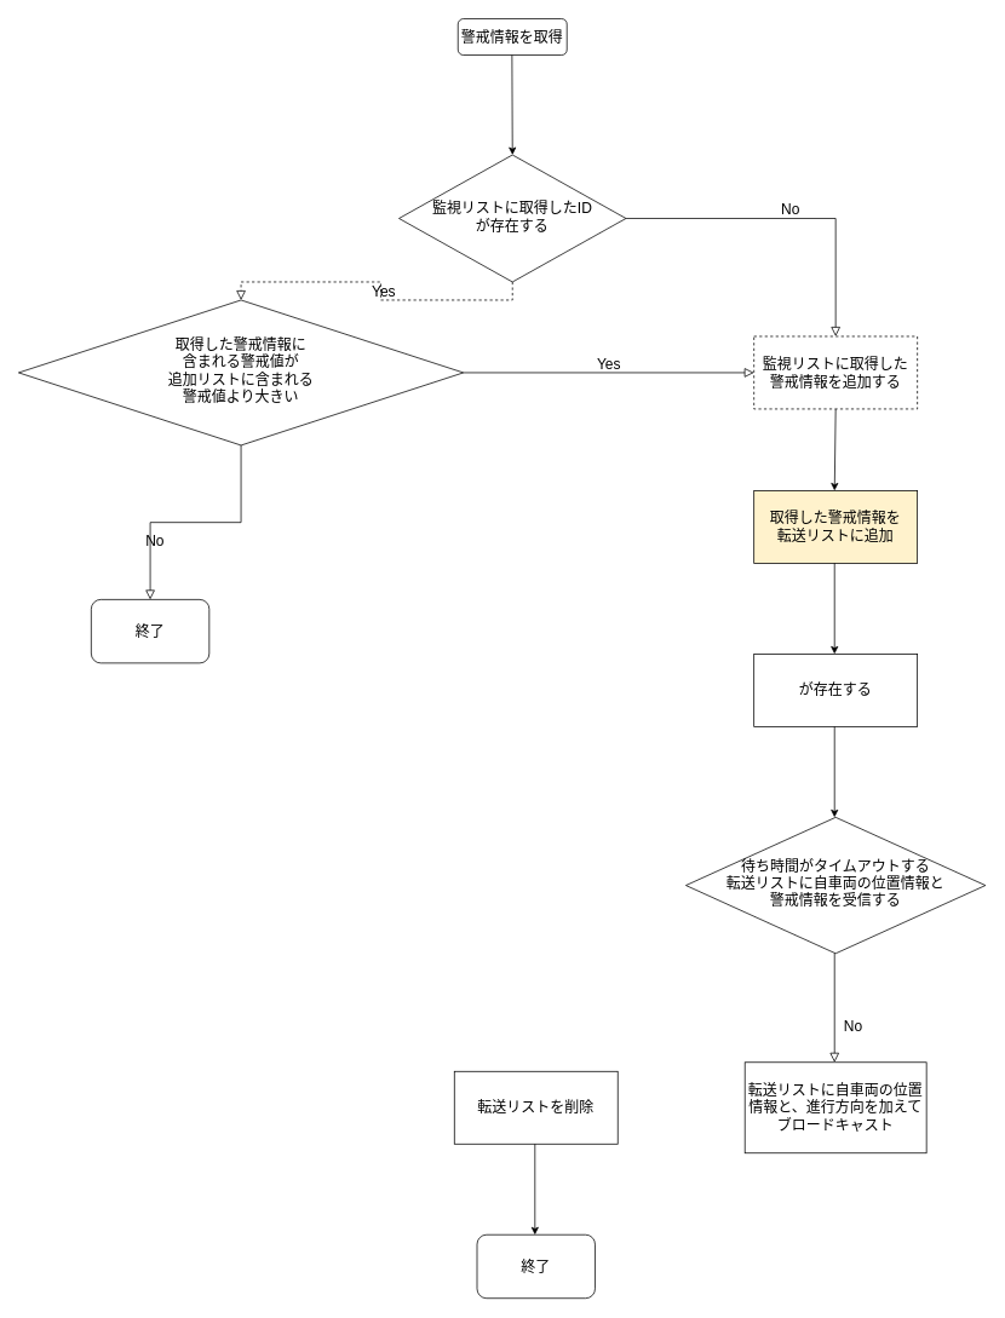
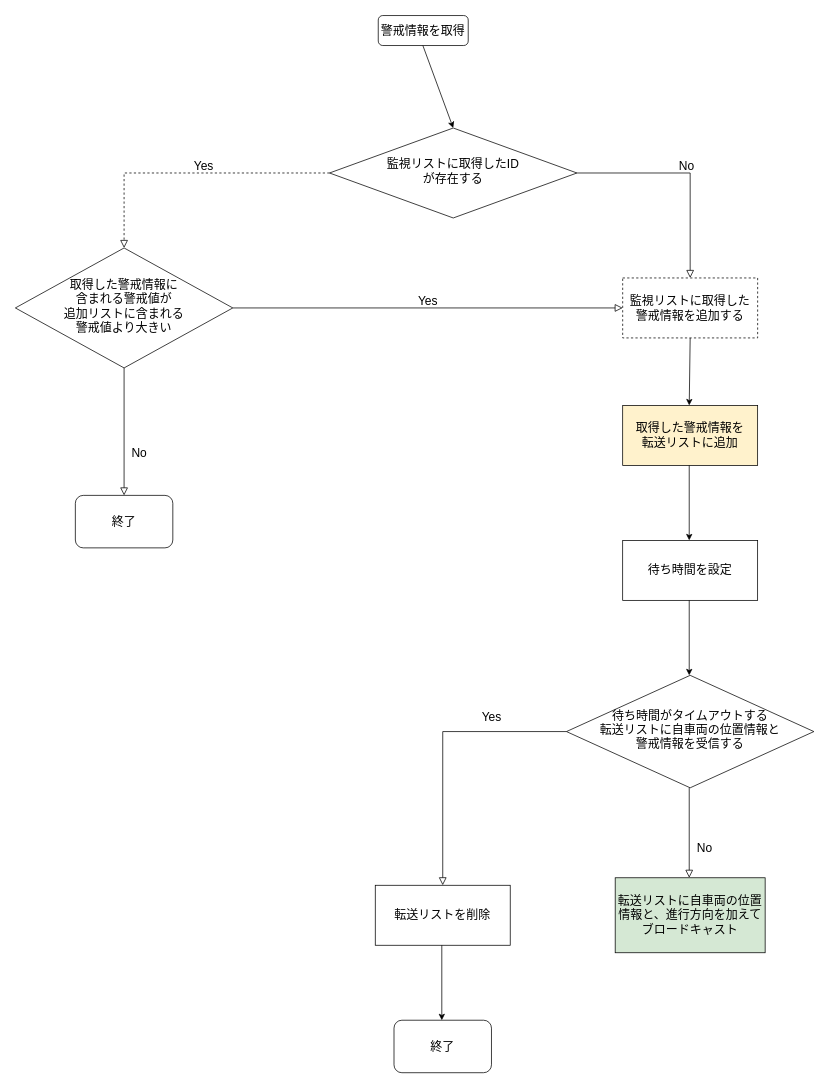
  <mxCell id="0" />
  <mxCell id="1" parent="0" />
  <mxCell id="2" value="&lt;font style=&quot;font-size: 16px&quot;&gt;警戒情報を取得&lt;/font&gt;" style="rounded=1;whiteSpace=wrap;html=1;fontSize=12;glass=0;strokeWidth=1;shadow=0;" parent="1" vertex="1"><mxGeometry x="504" y="20" width="120" height="40" as="geometry" /></mxCell>
  <mxCell id="3" value="Yes" style="rounded=0;html=1;jettySize=auto;orthogonalLoop=1;fontSize=16;endArrow=block;endFill=0;endSize=8;strokeWidth=1;shadow=0;labelBackgroundColor=none;edgeStyle=orthogonalEdgeStyle;dashed=1;" parent="1" source="5" target="8" edge="1"><mxGeometry x="-0.1" y="-10" relative="1" as="geometry"><mxPoint as="offset" /></mxGeometry></mxCell>
  <mxCell id="4" value="No" style="edgeStyle=orthogonalEdgeStyle;rounded=0;html=1;jettySize=auto;orthogonalLoop=1;fontSize=16;endArrow=block;endFill=0;endSize=8;strokeWidth=1;shadow=0;labelBackgroundColor=none;entryX=0.5;entryY=0;entryDx=0;entryDy=0;" parent="1" source="5" edge="1" target="10"><mxGeometry y="10" relative="1" as="geometry"><mxPoint as="offset" /><mxPoint x="919.882" y="330" as="targetPoint" /></mxGeometry></mxCell>
- <mxCell id="5" value="&lt;font style=&quot;font-size: 16px&quot;&gt;監視リストに取得したID&lt;br&gt;が存在する&lt;/font&gt;" style="rhombus;whiteSpace=wrap;html=1;shadow=0;fontFamily=Helvetica;fontSize=12;align=center;strokeWidth=1;spacing=6;spacingTop=-4;" parent="1" vertex="1"><mxGeometry x="439" y="170" width="250" height="140" as="geometry" /></mxCell>
+ <mxCell id="5" value="&lt;font style=&quot;font-size: 16px&quot;&gt;監視リストに取得したID&lt;br&gt;が存在する&lt;/font&gt;" style="rhombus;whiteSpace=wrap;html=1;shadow=0;fontFamily=Helvetica;fontSize=12;align=center;strokeWidth=1;spacing=6;spacingTop=-4;" parent="1" vertex="1"><mxGeometry x="439" y="170" width="330" height="120" as="geometry" /></mxCell>
  <mxCell id="6" value="No" style="rounded=0;html=1;jettySize=auto;orthogonalLoop=1;fontSize=16;endArrow=block;endFill=0;endSize=8;strokeWidth=1;shadow=0;labelBackgroundColor=none;edgeStyle=orthogonalEdgeStyle;" parent="1" source="8" target="9" edge="1"><mxGeometry x="0.333" y="20" relative="1" as="geometry"><mxPoint as="offset" /></mxGeometry></mxCell>
  <mxCell id="7" value="Yes" style="edgeStyle=orthogonalEdgeStyle;rounded=0;html=1;jettySize=auto;orthogonalLoop=1;fontSize=16;endArrow=block;endFill=0;endSize=8;strokeWidth=1;shadow=0;labelBackgroundColor=none;entryX=0;entryY=0.5;entryDx=0;entryDy=0;" parent="1" source="8" edge="1" target="10"><mxGeometry y="10" relative="1" as="geometry"><mxPoint as="offset" /><mxPoint x="827" y="540" as="targetPoint" /></mxGeometry></mxCell>
- <mxCell id="8" value="&lt;font style=&quot;font-size: 16px&quot;&gt;取得した警戒情報に&lt;br&gt;含まれる警戒値が&lt;br&gt;追加リストに含まれる&lt;br&gt;警戒値より大きい&lt;/font&gt;" style="rhombus;whiteSpace=wrap;html=1;shadow=0;fontFamily=Helvetica;fontSize=12;align=center;strokeWidth=1;spacing=6;spacingTop=-4;" parent="1" vertex="1"><mxGeometry x="20" y="330" width="490" height="160" as="geometry" /></mxCell>
+ <mxCell id="8" value="&lt;font style=&quot;font-size: 16px&quot;&gt;取得した警戒情報に&lt;br&gt;含まれる警戒値が&lt;br&gt;追加リストに含まれる&lt;br&gt;警戒値より大きい&lt;/font&gt;" style="rhombus;whiteSpace=wrap;html=1;shadow=0;fontFamily=Helvetica;fontSize=12;align=center;strokeWidth=1;spacing=6;spacingTop=-4;" parent="1" vertex="1"><mxGeometry x="20" y="330" width="290" height="160" as="geometry" /></mxCell>
  <mxCell id="9" value="&lt;font style=&quot;font-size: 16px&quot;&gt;終了&lt;/font&gt;" style="rounded=1;whiteSpace=wrap;html=1;fontSize=12;glass=0;strokeWidth=1;shadow=0;" parent="1" vertex="1"><mxGeometry x="100" y="660" width="130" height="70" as="geometry" /></mxCell>
  <mxCell id="10" value="&lt;font style=&quot;font-size: 16px&quot;&gt;監視リストに取得した&lt;br&gt;警戒情報を追加する&lt;/font&gt;" style="rounded=0;whiteSpace=wrap;html=1;dashed=1;" parent="1" vertex="1"><mxGeometry x="830" y="370" width="180" height="80" as="geometry" /></mxCell>
  <mxCell id="11" value="" style="endArrow=classic;html=1;exitX=0.5;exitY=1;exitDx=0;exitDy=0;" parent="1" edge="1" source="10"><mxGeometry width="50" height="50" relative="1" as="geometry"><mxPoint x="919" y="470" as="sourcePoint" /><mxPoint x="918.75" y="540" as="targetPoint" /></mxGeometry></mxCell>
  <mxCell id="12" value="&lt;font style=&quot;font-size: 16px&quot;&gt;取得した警戒情報を&lt;br&gt;転送リストに追加&lt;/font&gt;" style="rounded=0;whiteSpace=wrap;html=1;fillColor=#fff2cc;" parent="1" vertex="1"><mxGeometry x="830" y="540" width="180" height="80" as="geometry" /></mxCell>
- <mxCell id="13" value="&lt;font style=&quot;font-size: 16px&quot;&gt;が存在する&lt;/font&gt;" style="rounded=0;whiteSpace=wrap;html=1;" parent="1" vertex="1"><mxGeometry x="830" y="720" width="180" height="80" as="geometry" /></mxCell>
+ <mxCell id="13" value="&lt;font style=&quot;font-size: 16px&quot;&gt;待ち時間を設定&lt;/font&gt;" style="rounded=0;whiteSpace=wrap;html=1;" parent="1" vertex="1"><mxGeometry x="830" y="720" width="180" height="80" as="geometry" /></mxCell>
  <mxCell id="14" value="" style="endArrow=classic;html=1;" parent="1" edge="1"><mxGeometry width="50" height="50" relative="1" as="geometry"><mxPoint x="918.75" y="620" as="sourcePoint" /><mxPoint x="918.75" y="720" as="targetPoint" /></mxGeometry></mxCell>
  <mxCell id="15" value="&lt;font style=&quot;font-size: 16px&quot;&gt;待ち時間がタイムアウトする&lt;br&gt;転送リストに自車両の位置情報と&lt;br&gt;警戒情報を受信する&lt;/font&gt;" style="rhombus;whiteSpace=wrap;html=1;shadow=0;fontFamily=Helvetica;fontSize=12;align=center;strokeWidth=1;spacing=6;spacingTop=-4;" parent="1" vertex="1"><mxGeometry x="755" y="900" width="330" height="150" as="geometry" /></mxCell>
  <mxCell id="16" value="" style="endArrow=classic;html=1;" parent="1" edge="1"><mxGeometry width="50" height="50" relative="1" as="geometry"><mxPoint x="918.75" y="800" as="sourcePoint" /><mxPoint x="918.75" y="900" as="targetPoint" /></mxGeometry></mxCell>
+ <mxCell id="17" value="Yes" style="rounded=0;html=1;jettySize=auto;orthogonalLoop=1;fontSize=16;endArrow=block;endFill=0;endSize=8;strokeWidth=1;shadow=0;labelBackgroundColor=none;edgeStyle=orthogonalEdgeStyle;entryX=0.5;entryY=0;entryDx=0;entryDy=0;exitX=0;exitY=0.5;exitDx=0;exitDy=0;" parent="1" source="15" target="19" edge="1"><mxGeometry x="-0.461" y="-20" relative="1" as="geometry"><mxPoint as="offset" /><mxPoint x="760" y="930" as="sourcePoint" /><mxPoint x="620" y="1060" as="targetPoint" /></mxGeometry></mxCell>
  <mxCell id="18" value="&lt;font style=&quot;font-size: 16px&quot;&gt;終了&lt;/font&gt;" style="rounded=1;whiteSpace=wrap;html=1;fontSize=12;glass=0;strokeWidth=1;shadow=0;" parent="1" vertex="1"><mxGeometry x="525" y="1360" width="130" height="70" as="geometry" /></mxCell>
  <mxCell id="19" value="&lt;font style=&quot;font-size: 16px&quot;&gt;転送リストを削除&lt;/font&gt;" style="rounded=0;whiteSpace=wrap;html=1;" parent="1" vertex="1"><mxGeometry x="500" y="1180" width="180" height="80" as="geometry" /></mxCell>
  <mxCell id="20" value="" style="endArrow=classic;html=1;" parent="1" edge="1"><mxGeometry width="50" height="50" relative="1" as="geometry"><mxPoint x="588.75" y="1260" as="sourcePoint" /><mxPoint x="588.75" y="1360" as="targetPoint" /></mxGeometry></mxCell>
  <mxCell id="21" value="No" style="rounded=0;html=1;jettySize=auto;orthogonalLoop=1;fontSize=16;endArrow=block;endFill=0;endSize=8;strokeWidth=1;shadow=0;labelBackgroundColor=none;edgeStyle=orthogonalEdgeStyle;" parent="1" edge="1"><mxGeometry x="0.333" y="20" relative="1" as="geometry"><mxPoint as="offset" /><mxPoint x="918.75" y="1050" as="sourcePoint" /><mxPoint x="918.75" y="1170" as="targetPoint" /></mxGeometry></mxCell>
- <mxCell id="22" value="&lt;font style=&quot;font-size: 16px&quot;&gt;転送リストに自車両の位置情報と、進行方向を加えてブロードキャスト&lt;/font&gt;" style="rounded=0;whiteSpace=wrap;html=1;" parent="1" vertex="1"><mxGeometry x="820" y="1170" width="200" height="100" as="geometry" /></mxCell>
+ <mxCell id="22" value="&lt;font style=&quot;font-size: 16px&quot;&gt;転送リストに自車両の位置情報と、進行方向を加えてブロードキャスト&lt;/font&gt;" style="rounded=0;whiteSpace=wrap;html=1;fillColor=#d5e8d4;" parent="1" vertex="1"><mxGeometry x="820" y="1170" width="200" height="100" as="geometry" /></mxCell>
  <mxCell id="23" value="" style="endArrow=classic;html=1;entryX=0.5;entryY=0;entryDx=0;entryDy=0;" parent="1" target="5" edge="1"><mxGeometry width="50" height="50" relative="1" as="geometry"><mxPoint x="563.5" y="60" as="sourcePoint" /><mxPoint x="563.5" y="160" as="targetPoint" /></mxGeometry></mxCell>
